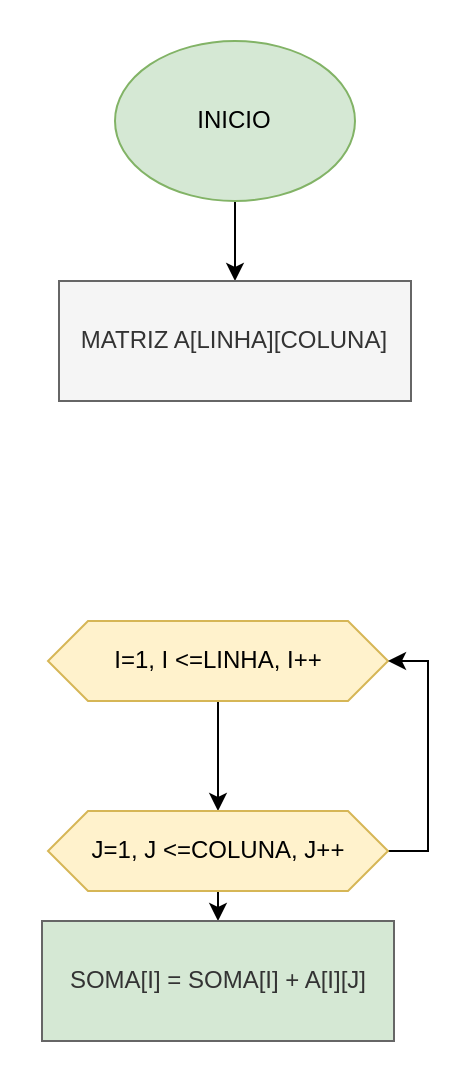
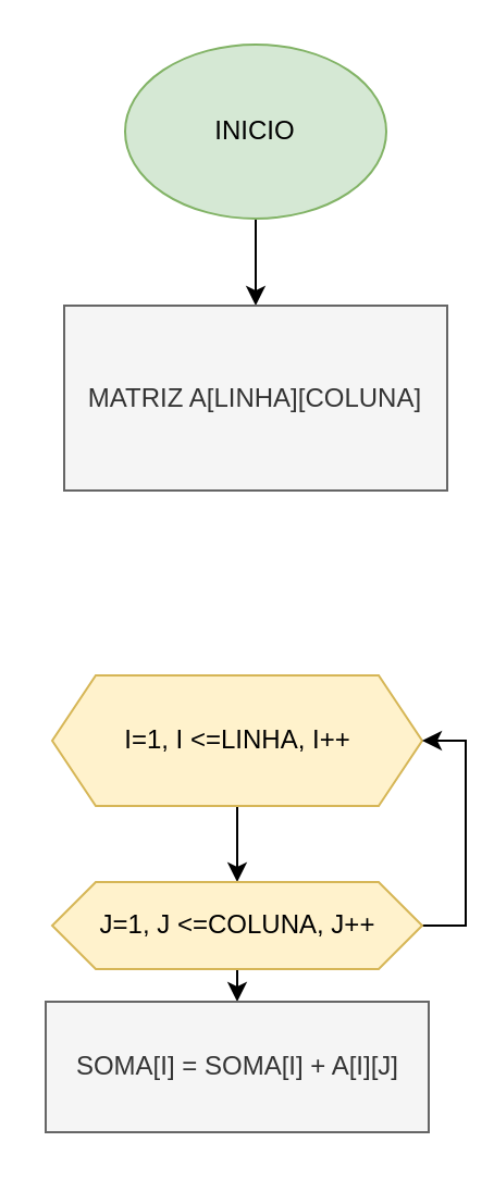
  <mxCell id="0" />
  <mxCell id="1" parent="0" />
  <mxCell id="2" value="" style="edgeStyle=orthogonalEdgeStyle;rounded=0;orthogonalLoop=1;jettySize=auto;html=1;" edge="1" parent="1" source="3" target="9"><mxGeometry relative="1" as="geometry" /></mxCell>
  <mxCell id="3" value="INICIO&lt;span style=&quot;color: rgba(0, 0, 0, 0); font-family: monospace; font-size: 0px; text-align: start; text-wrap-mode: nowrap;&quot;&gt;%3CmxGraphModel%3E%3Croot%3E%3CmxCell%20id%3D%220%22%2F%3E%3CmxCell%20id%3D%221%22%20parent%3D%220%22%2F%3E%3CmxCell%20id%3D%222%22%20value%3D%22INICIO%22%20style%3D%22strokeWidth%3D2%3Bhtml%3D1%3Bshape%3Dmxgraph.flowchart.start_1%3BwhiteSpace%3Dwrap%3BfillColor%3D%23d5e8d4%3BstrokeColor%3D%2382b366%3B%22%20vertex%3D%221%22%20parent%3D%221%22%3E%3CmxGeometry%20x%3D%22360%22%20y%3D%22370%22%20width%3D%22100%22%20height%3D%2260%22%20as%3D%22geometry%22%2F%3E%3C%2FmxCell%3E%3C%2Froot%3E%3C%2FmxGraphModel%3E&lt;/span&gt;" style="ellipse;whiteSpace=wrap;html=1;fillColor=#d5e8d4;strokeColor=#82b366;" vertex="1" parent="1"><mxGeometry x="57" y="20" width="120" height="80" as="geometry" /></mxCell>
  <mxCell id="4" style="edgeStyle=orthogonalEdgeStyle;rounded=0;orthogonalLoop=1;jettySize=auto;html=1;exitX=0.5;exitY=1;exitDx=0;exitDy=0;entryX=0.5;entryY=0;entryDx=0;entryDy=0;" edge="1" parent="1" source="5" target="8"><mxGeometry relative="1" as="geometry" /></mxCell>
- <mxCell id="5" value="I=1, I &amp;lt;=LINHA&lt;span style=&quot;background-color: transparent; color: light-dark(rgb(0, 0, 0), rgb(255, 255, 255));&quot;&gt;, I++&lt;/span&gt;" style="shape=hexagon;perimeter=hexagonPerimeter2;whiteSpace=wrap;html=1;fixedSize=1;fillColor=#fff2cc;strokeColor=#d6b656;" vertex="1" parent="1"><mxGeometry x="23.5" y="310" width="170" height="40" as="geometry" /></mxCell>
+ <mxCell id="5" value="I=1, I &amp;lt;=LINHA&lt;span style=&quot;background-color: transparent; color: light-dark(rgb(0, 0, 0), rgb(255, 255, 255));&quot;&gt;, I++&lt;/span&gt;" style="shape=hexagon;perimeter=hexagonPerimeter2;whiteSpace=wrap;html=1;fixedSize=1;fillColor=#fff2cc;strokeColor=#d6b656;" vertex="1" parent="1"><mxGeometry x="23.5" y="310" width="170" height="60" as="geometry" /></mxCell>
  <mxCell id="6" style="edgeStyle=orthogonalEdgeStyle;rounded=0;orthogonalLoop=1;jettySize=auto;html=1;exitX=1;exitY=0.5;exitDx=0;exitDy=0;entryX=1;entryY=0.5;entryDx=0;entryDy=0;" edge="1" parent="1" source="8" target="5"><mxGeometry relative="1" as="geometry" /></mxCell>
  <mxCell id="7" style="edgeStyle=orthogonalEdgeStyle;rounded=0;orthogonalLoop=1;jettySize=auto;html=1;exitX=0.5;exitY=1;exitDx=0;exitDy=0;entryX=0.5;entryY=0;entryDx=0;entryDy=0;" edge="1" parent="1" source="8"><mxGeometry relative="1" as="geometry"><mxPoint x="108.5" y="460" as="targetPoint" /></mxGeometry></mxCell>
  <mxCell id="8" value="J=1, J &amp;lt;=COLUNA&lt;span style=&quot;background-color: transparent; color: light-dark(rgb(0, 0, 0), rgb(255, 255, 255));&quot;&gt;, J++&lt;/span&gt;" style="shape=hexagon;perimeter=hexagonPerimeter2;whiteSpace=wrap;html=1;fixedSize=1;fillColor=#fff2cc;strokeColor=#d6b656;" vertex="1" parent="1"><mxGeometry x="23.5" y="405" width="170" height="40" as="geometry" /></mxCell>
- <mxCell id="9" value="MATRIZ A[LINHA][COLUNA]" style="rounded=0;whiteSpace=wrap;html=1;fillColor=#f5f5f5;fontColor=#333333;strokeColor=#666666;" vertex="1" parent="1"><mxGeometry x="29" y="140" width="176" height="60" as="geometry" /></mxCell>
- <mxCell id="10" value="SOMA[I] = SOMA[I] + A[I][J]" style="rounded=0;whiteSpace=wrap;html=1;fillColor=#d5e8d4;fontColor=#333333;strokeColor=#666666;" vertex="1" parent="1"><mxGeometry x="20.5" y="460" width="176" height="60" as="geometry" /></mxCell>
+ <mxCell id="9" value="MATRIZ A[LINHA][COLUNA]" style="rounded=0;whiteSpace=wrap;html=1;fillColor=#f5f5f5;fontColor=#333333;strokeColor=#666666;" vertex="1" parent="1"><mxGeometry x="29" y="140" width="176" height="85" as="geometry" /></mxCell>
+ <mxCell id="10" value="SOMA[I] = SOMA[I] + A[I][J]" style="rounded=0;whiteSpace=wrap;html=1;fillColor=#f5f5f5;fontColor=#333333;strokeColor=#666666;" vertex="1" parent="1"><mxGeometry x="20.5" y="460" width="176" height="60" as="geometry" /></mxCell>
